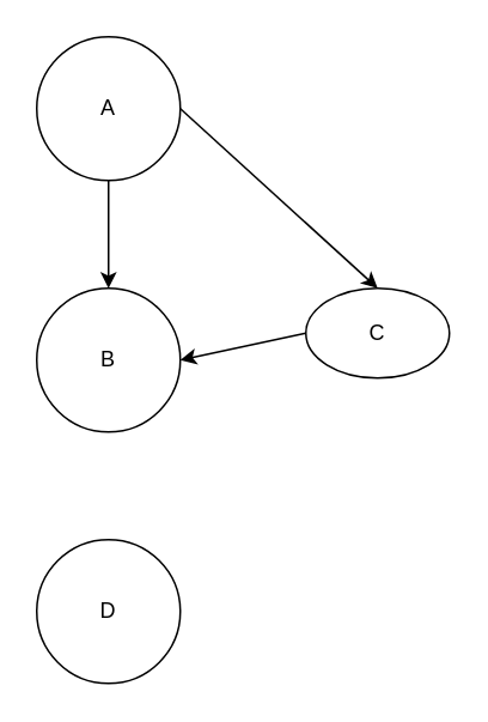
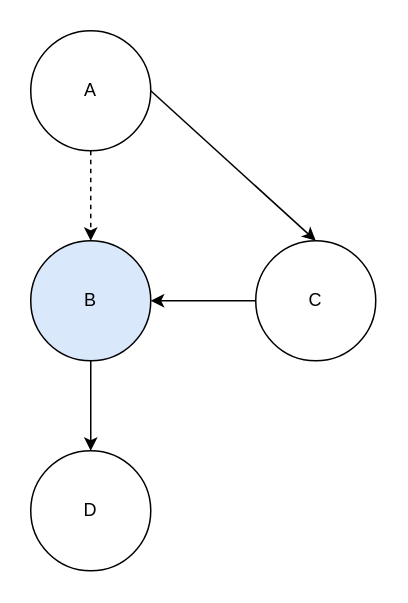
  <mxCell id="0" />
  <mxCell id="1" parent="0" />
  <mxCell id="2" value="A" style="ellipse;whiteSpace=wrap;html=1;aspect=fixed;" vertex="1" parent="1"><mxGeometry x="20" y="20" width="80" height="80" as="geometry" /></mxCell>
- <mxCell id="3" value="B" style="ellipse;whiteSpace=wrap;html=1;aspect=fixed;" vertex="1" parent="1"><mxGeometry x="20" y="160" width="80" height="80" as="geometry" /></mxCell>
+ <mxCell id="3" value="B" style="ellipse;whiteSpace=wrap;html=1;aspect=fixed;fillColor=#dae8fc;" vertex="1" parent="1"><mxGeometry x="20" y="160" width="80" height="80" as="geometry" /></mxCell>
  <mxCell id="4" value="D" style="ellipse;whiteSpace=wrap;html=1;aspect=fixed;" vertex="1" parent="1"><mxGeometry x="20" y="300" width="80" height="80" as="geometry" /></mxCell>
- <mxCell id="5" value="C" style="ellipse;whiteSpace=wrap;html=1;aspect=fixed;" vertex="1" parent="1"><mxGeometry x="170" y="160" width="80" height="50" as="geometry" /></mxCell>
- <mxCell id="6" value="" style="endArrow=classic;html=1;rounded=0;exitX=0.5;exitY=1;exitDx=0;exitDy=0;entryX=0.5;entryY=0;entryDx=0;entryDy=0;" edge="1" parent="1" source="2" target="3"><mxGeometry width="50" height="50" relative="1" as="geometry"><mxPoint x="-40" y="370" as="sourcePoint" /><mxPoint x="10" y="320" as="targetPoint" /></mxGeometry></mxCell>
+ <mxCell id="5" value="C" style="ellipse;whiteSpace=wrap;html=1;aspect=fixed;" vertex="1" parent="1"><mxGeometry x="170" y="160" width="80" height="80" as="geometry" /></mxCell>
+ <mxCell id="6" value="" style="endArrow=classic;html=1;rounded=0;exitX=0.5;exitY=1;exitDx=0;exitDy=0;entryX=0.5;entryY=0;entryDx=0;entryDy=0;dashed=1;" edge="1" parent="1" source="2" target="3"><mxGeometry width="50" height="50" relative="1" as="geometry"><mxPoint x="-40" y="370" as="sourcePoint" /><mxPoint x="10" y="320" as="targetPoint" /></mxGeometry></mxCell>
+ <mxCell id="7" value="" style="endArrow=classic;html=1;rounded=0;exitX=0.5;exitY=1;exitDx=0;exitDy=0;" edge="1" parent="1" source="3" target="4"><mxGeometry width="50" height="50" relative="1" as="geometry"><mxPoint x="-40" y="370" as="sourcePoint" /><mxPoint x="10" y="320" as="targetPoint" /></mxGeometry></mxCell>
  <mxCell id="8" value="" style="endArrow=classic;html=1;rounded=0;exitX=1;exitY=0.5;exitDx=0;exitDy=0;entryX=0.5;entryY=0;entryDx=0;entryDy=0;" edge="1" parent="1" source="2" target="5"><mxGeometry width="50" height="50" relative="1" as="geometry"><mxPoint x="-40" y="370" as="sourcePoint" /><mxPoint x="10" y="320" as="targetPoint" /></mxGeometry></mxCell>
  <mxCell id="9" value="" style="endArrow=classic;html=1;rounded=0;exitX=0;exitY=0.5;exitDx=0;exitDy=0;entryX=1;entryY=0.5;entryDx=0;entryDy=0;" edge="1" parent="1" source="5" target="3"><mxGeometry width="50" height="50" relative="1" as="geometry"><mxPoint x="-40" y="370" as="sourcePoint" /><mxPoint x="10" y="320" as="targetPoint" /></mxGeometry></mxCell>
